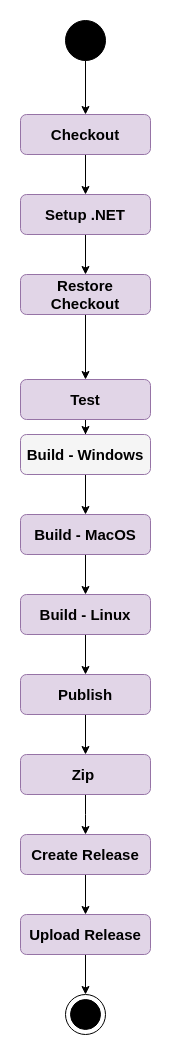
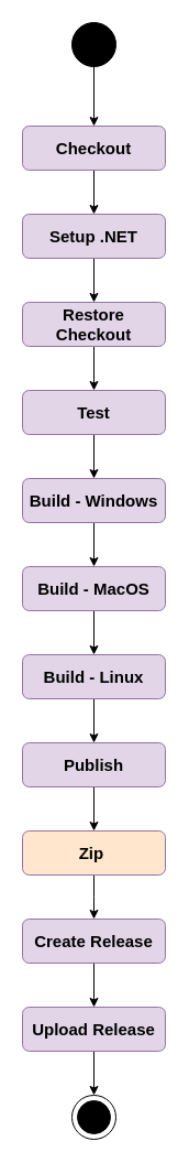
  <mxCell id="0" />
  <mxCell id="1" parent="0" />
  <mxCell id="2" value="" style="ellipse;whiteSpace=wrap;html=1;aspect=fixed;" parent="1" vertex="1"><mxGeometry x="65" y="994" width="40" height="40" as="geometry" /></mxCell>
  <mxCell id="3" style="edgeStyle=orthogonalEdgeStyle;rounded=0;orthogonalLoop=1;jettySize=auto;html=1;entryX=0.5;entryY=0;entryDx=0;entryDy=0;" parent="1" source="4" target="6" edge="1"><mxGeometry relative="1" as="geometry" /></mxCell>
  <mxCell id="4" value="" style="ellipse;whiteSpace=wrap;html=1;aspect=fixed;fillColor=#000000;" parent="1" vertex="1"><mxGeometry x="65" y="20" width="40" height="40" as="geometry" /></mxCell>
  <mxCell id="5" style="edgeStyle=orthogonalEdgeStyle;rounded=0;orthogonalLoop=1;jettySize=auto;html=1;entryX=0.5;entryY=0;entryDx=0;entryDy=0;" parent="1" source="6" target="8" edge="1"><mxGeometry relative="1" as="geometry" /></mxCell>
  <mxCell id="6" value="&lt;b&gt;&lt;font style=&quot;font-size: 15px;&quot;&gt;Checkout&lt;/font&gt;&lt;/b&gt;" style="rounded=1;whiteSpace=wrap;html=1;fillColor=#e1d5e7;strokeColor=#9673a6;" parent="1" vertex="1"><mxGeometry x="20" y="114" width="130" height="40" as="geometry" /></mxCell>
  <mxCell id="7" style="edgeStyle=orthogonalEdgeStyle;rounded=0;orthogonalLoop=1;jettySize=auto;html=1;entryX=0.5;entryY=0;entryDx=0;entryDy=0;" parent="1" source="8" target="10" edge="1"><mxGeometry relative="1" as="geometry" /></mxCell>
  <mxCell id="8" value="&lt;b&gt;&lt;font style=&quot;font-size: 15px;&quot;&gt;Setup .NET&lt;/font&gt;&lt;/b&gt;" style="rounded=1;whiteSpace=wrap;html=1;fillColor=#e1d5e7;strokeColor=#9673a6;" parent="1" vertex="1"><mxGeometry x="20" y="194" width="130" height="40" as="geometry" /></mxCell>
  <mxCell id="9" style="edgeStyle=orthogonalEdgeStyle;rounded=0;orthogonalLoop=1;jettySize=auto;html=1;entryX=0.5;entryY=0;entryDx=0;entryDy=0;" parent="1" source="10" target="12" edge="1"><mxGeometry relative="1" as="geometry" /></mxCell>
  <mxCell id="10" value="&lt;b&gt;&lt;font style=&quot;font-size: 15px;&quot;&gt;Restore Checkout&lt;/font&gt;&lt;/b&gt;" style="rounded=1;whiteSpace=wrap;html=1;fillColor=#e1d5e7;strokeColor=#9673a6;" parent="1" vertex="1"><mxGeometry x="20" y="274" width="130" height="40" as="geometry" /></mxCell>
  <mxCell id="11" style="edgeStyle=orthogonalEdgeStyle;rounded=0;orthogonalLoop=1;jettySize=auto;html=1;" parent="1" source="12" target="14" edge="1"><mxGeometry relative="1" as="geometry" /></mxCell>
- <mxCell id="12" value="&lt;b&gt;&lt;font style=&quot;font-size: 15px;&quot;&gt;Test&lt;/font&gt;&lt;/b&gt;" style="rounded=1;whiteSpace=wrap;html=1;fillColor=#e1d5e7;strokeColor=#9673a6;" parent="1" vertex="1"><mxGeometry x="20" y="379" width="130" height="40" as="geometry" /></mxCell>
+ <mxCell id="12" value="&lt;b&gt;&lt;font style=&quot;font-size: 15px;&quot;&gt;Test&lt;/font&gt;&lt;/b&gt;" style="rounded=1;whiteSpace=wrap;html=1;fillColor=#e1d5e7;strokeColor=#9673a6;" parent="1" vertex="1"><mxGeometry x="20" y="354" width="130" height="40" as="geometry" /></mxCell>
  <mxCell id="13" style="edgeStyle=orthogonalEdgeStyle;rounded=0;orthogonalLoop=1;jettySize=auto;html=1;exitX=0.5;exitY=1;exitDx=0;exitDy=0;entryX=0.5;entryY=0;entryDx=0;entryDy=0;" edge="1" parent="1" source="14" target="26"><mxGeometry relative="1" as="geometry" /></mxCell>
- <mxCell id="14" value="&lt;b&gt;&lt;font&gt;&lt;span style=&quot;font-size: 15px;&quot;&gt;Build - Windows&lt;/span&gt;&lt;/font&gt;&lt;/b&gt;" style="rounded=1;whiteSpace=wrap;html=1;fillColor=#f5f5f5;strokeColor=#9673a6;" parent="1" vertex="1"><mxGeometry x="20" y="434" width="130" height="40" as="geometry" /></mxCell>
+ <mxCell id="14" value="&lt;b&gt;&lt;font&gt;&lt;span style=&quot;font-size: 15px;&quot;&gt;Build - Windows&lt;/span&gt;&lt;/font&gt;&lt;/b&gt;" style="rounded=1;whiteSpace=wrap;html=1;fillColor=#e1d5e7;strokeColor=#9673a6;" parent="1" vertex="1"><mxGeometry x="20" y="434" width="130" height="40" as="geometry" /></mxCell>
  <mxCell id="15" style="edgeStyle=orthogonalEdgeStyle;rounded=0;orthogonalLoop=1;jettySize=auto;html=1;exitX=0.5;exitY=1;exitDx=0;exitDy=0;entryX=0.5;entryY=0;entryDx=0;entryDy=0;" parent="1" source="16" target="18" edge="1"><mxGeometry relative="1" as="geometry" /></mxCell>
  <mxCell id="16" value="&lt;b&gt;&lt;font&gt;&lt;span style=&quot;font-size: 15px;&quot;&gt;Publish&lt;/span&gt;&lt;/font&gt;&lt;/b&gt;" style="rounded=1;whiteSpace=wrap;html=1;fillColor=#e1d5e7;strokeColor=#9673a6;" parent="1" vertex="1"><mxGeometry x="20" y="674" width="130" height="40" as="geometry" /></mxCell>
  <mxCell id="17" style="edgeStyle=orthogonalEdgeStyle;rounded=0;orthogonalLoop=1;jettySize=auto;html=1;entryX=0.5;entryY=0;entryDx=0;entryDy=0;" parent="1" source="18" edge="1"><mxGeometry relative="1" as="geometry"><mxPoint x="85" y="834" as="targetPoint" /></mxGeometry></mxCell>
- <mxCell id="18" value="&lt;b&gt;&lt;font&gt;&lt;span style=&quot;font-size: 15px;&quot;&gt;Zip&amp;nbsp;&lt;/span&gt;&lt;/font&gt;&lt;/b&gt;" style="rounded=1;whiteSpace=wrap;html=1;fillColor=#e1d5e7;strokeColor=#9673a6;" parent="1" vertex="1"><mxGeometry x="20" y="754" width="130" height="40" as="geometry" /></mxCell>
+ <mxCell id="18" value="&lt;b&gt;&lt;font&gt;&lt;span style=&quot;font-size: 15px;&quot;&gt;Zip&amp;nbsp;&lt;/span&gt;&lt;/font&gt;&lt;/b&gt;" style="rounded=1;whiteSpace=wrap;html=1;fillColor=#ffe6cc;strokeColor=#9673a6;" parent="1" vertex="1"><mxGeometry x="20" y="754" width="130" height="40" as="geometry" /></mxCell>
  <mxCell id="19" style="edgeStyle=orthogonalEdgeStyle;rounded=0;orthogonalLoop=1;jettySize=auto;html=1;exitX=0.5;exitY=1;exitDx=0;exitDy=0;" parent="1" edge="1"><mxGeometry relative="1" as="geometry"><mxPoint x="85.143" y="954.286" as="targetPoint" /><mxPoint x="85" y="954" as="sourcePoint" /></mxGeometry></mxCell>
  <mxCell id="20" value="" style="ellipse;whiteSpace=wrap;html=1;aspect=fixed;fillColor=#000000;" parent="1" vertex="1"><mxGeometry x="70" y="999" width="30" height="30" as="geometry" /></mxCell>
  <mxCell id="21" style="edgeStyle=orthogonalEdgeStyle;rounded=0;orthogonalLoop=1;jettySize=auto;html=1;" edge="1" parent="1" source="22" target="24"><mxGeometry relative="1" as="geometry" /></mxCell>
  <mxCell id="22" value="&lt;b&gt;&lt;font&gt;&lt;span style=&quot;font-size: 15px;&quot;&gt;Create Release&lt;/span&gt;&lt;/font&gt;&lt;/b&gt;" style="rounded=1;whiteSpace=wrap;html=1;fillColor=#e1d5e7;strokeColor=#9673a6;" vertex="1" parent="1"><mxGeometry x="20" y="834" width="130" height="40" as="geometry" /></mxCell>
  <mxCell id="23" style="edgeStyle=orthogonalEdgeStyle;rounded=0;orthogonalLoop=1;jettySize=auto;html=1;entryX=0.5;entryY=0;entryDx=0;entryDy=0;" edge="1" parent="1" source="24" target="2"><mxGeometry relative="1" as="geometry" /></mxCell>
  <mxCell id="24" value="&lt;b&gt;&lt;font&gt;&lt;span style=&quot;font-size: 15px;&quot;&gt;Upload Release&lt;/span&gt;&lt;/font&gt;&lt;/b&gt;" style="rounded=1;whiteSpace=wrap;html=1;fillColor=#e1d5e7;strokeColor=#9673a6;" vertex="1" parent="1"><mxGeometry x="20" y="914" width="130" height="40" as="geometry" /></mxCell>
  <mxCell id="25" style="edgeStyle=orthogonalEdgeStyle;rounded=0;orthogonalLoop=1;jettySize=auto;html=1;exitX=0.5;exitY=1;exitDx=0;exitDy=0;entryX=0.5;entryY=0;entryDx=0;entryDy=0;" edge="1" parent="1" source="26" target="28"><mxGeometry relative="1" as="geometry" /></mxCell>
  <mxCell id="26" value="&lt;b&gt;&lt;font&gt;&lt;span style=&quot;font-size: 15px;&quot;&gt;Build - MacOS&lt;/span&gt;&lt;/font&gt;&lt;/b&gt;" style="rounded=1;whiteSpace=wrap;html=1;fillColor=#e1d5e7;strokeColor=#9673a6;" vertex="1" parent="1"><mxGeometry x="20" y="514" width="130" height="40" as="geometry" /></mxCell>
  <mxCell id="27" style="edgeStyle=orthogonalEdgeStyle;rounded=0;orthogonalLoop=1;jettySize=auto;html=1;exitX=0.5;exitY=1;exitDx=0;exitDy=0;entryX=0.5;entryY=0;entryDx=0;entryDy=0;" edge="1" parent="1" source="28" target="16"><mxGeometry relative="1" as="geometry" /></mxCell>
  <mxCell id="28" value="&lt;b&gt;&lt;font&gt;&lt;span style=&quot;font-size: 15px;&quot;&gt;Build - Linux&lt;/span&gt;&lt;/font&gt;&lt;/b&gt;" style="rounded=1;whiteSpace=wrap;html=1;fillColor=#e1d5e7;strokeColor=#9673a6;" vertex="1" parent="1"><mxGeometry x="20" y="594" width="130" height="40" as="geometry" /></mxCell>
